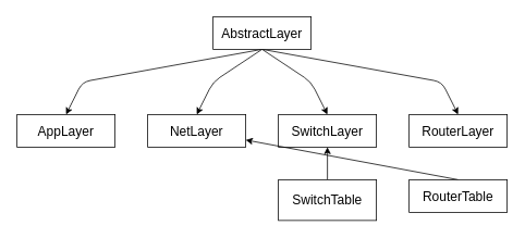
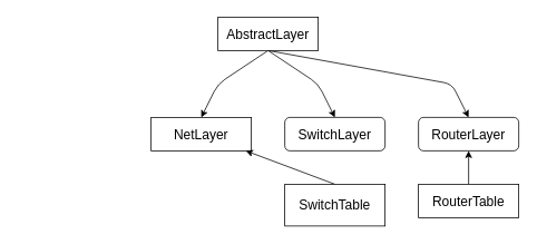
  <mxCell id="0" />
  <mxCell id="1" parent="0" />
- <mxCell id="2" style="edgeStyle=none;rounded=1;html=1;exitX=0.5;exitY=1;exitDx=0;exitDy=0;entryX=0.5;entryY=0;entryDx=0;entryDy=0;" parent="1" source="6" target="7" edge="1"><mxGeometry relative="1" as="geometry"><Array as="points"><mxPoint x="100" y="100" /></Array></mxGeometry></mxCell>
  <mxCell id="3" style="edgeStyle=none;rounded=1;html=1;exitX=0.5;exitY=1;exitDx=0;exitDy=0;entryX=0.5;entryY=0;entryDx=0;entryDy=0;" parent="1" source="6" target="8" edge="1"><mxGeometry relative="1" as="geometry"><Array as="points"><mxPoint x="260" y="100" /></Array></mxGeometry></mxCell>
  <mxCell id="4" style="edgeStyle=none;rounded=1;html=1;exitX=0.5;exitY=1;exitDx=0;exitDy=0;entryX=0.5;entryY=0;entryDx=0;entryDy=0;" parent="1" source="6" target="9" edge="1"><mxGeometry relative="1" as="geometry"><Array as="points"><mxPoint x="380" y="100" /></Array></mxGeometry></mxCell>
  <mxCell id="5" style="edgeStyle=none;rounded=1;html=1;exitX=0.5;exitY=1;exitDx=0;exitDy=0;entryX=0.5;entryY=0;entryDx=0;entryDy=0;" parent="1" source="6" target="10" edge="1"><mxGeometry relative="1" as="geometry"><Array as="points"><mxPoint x="540" y="100" /></Array></mxGeometry></mxCell>
  <mxCell id="6" value="&lt;font style=&quot;font-size: 16px&quot;&gt;AbstractLayer&lt;/font&gt;" style="rounded=0;whiteSpace=wrap;html=1;" parent="1" vertex="1"><mxGeometry x="260" y="20" width="120" height="40" as="geometry" /></mxCell>
- <mxCell id="7" value="&lt;font style=&quot;font-size: 16px&quot;&gt;AppLayer&lt;/font&gt;" style="rounded=0;whiteSpace=wrap;html=1;" parent="1" vertex="1"><mxGeometry x="20" y="140" width="120" height="40" as="geometry" /></mxCell>
  <mxCell id="8" value="&lt;font style=&quot;font-size: 16px&quot;&gt;NetLayer&lt;/font&gt;" style="rounded=0;whiteSpace=wrap;html=1;" parent="1" vertex="1"><mxGeometry x="180" y="140" width="120" height="40" as="geometry" /></mxCell>
- <mxCell id="9" value="&lt;font style=&quot;font-size: 16px&quot;&gt;SwitchLayer&lt;/font&gt;" style="rounded=0;whiteSpace=wrap;html=1;" parent="1" vertex="1"><mxGeometry x="340" y="140" width="120" height="40" as="geometry" /></mxCell>
- <mxCell id="10" value="&lt;font style=&quot;font-size: 16px&quot;&gt;RouterLayer&lt;/font&gt;" style="rounded=0;whiteSpace=wrap;html=1;" parent="1" vertex="1"><mxGeometry x="500" y="140" width="120" height="40" as="geometry" /></mxCell>
- <mxCell id="11" style="edgeStyle=none;html=1;exitX=0.5;exitY=0;exitDx=0;exitDy=0;" parent="1" source="12" target="8" edge="1"><mxGeometry relative="1" as="geometry" /></mxCell>
+ <mxCell id="9" value="&lt;font style=&quot;font-size: 16px&quot;&gt;SwitchLayer&lt;/font&gt;" style="whiteSpace=wrap;html=1;rounded=1;" parent="1" vertex="1"><mxGeometry x="340" y="140" width="120" height="40" as="geometry" /></mxCell>
+ <mxCell id="10" value="&lt;font style=&quot;font-size: 16px&quot;&gt;RouterLayer&lt;/font&gt;" style="whiteSpace=wrap;html=1;rounded=1;" parent="1" vertex="1"><mxGeometry x="500" y="140" width="120" height="40" as="geometry" /></mxCell>
+ <mxCell id="11" style="edgeStyle=none;html=1;exitX=0.5;exitY=0;exitDx=0;exitDy=0;entryX=0.5;entryY=1;entryDx=0;entryDy=0;" parent="1" source="12" target="10" edge="1"><mxGeometry relative="1" as="geometry" /></mxCell>
  <mxCell id="12" value="&lt;font style=&quot;font-size: 16px&quot;&gt;RouterTable&lt;/font&gt;" style="rounded=0;whiteSpace=wrap;html=1;" parent="1" vertex="1"><mxGeometry x="500" y="220" width="120" height="40" as="geometry" /></mxCell>
- <mxCell id="13" style="edgeStyle=none;html=1;exitX=0.5;exitY=0;exitDx=0;exitDy=0;entryX=0.5;entryY=1;entryDx=0;entryDy=0;" parent="1" source="14" target="9" edge="1"><mxGeometry relative="1" as="geometry" /></mxCell>
+ <mxCell id="13" style="edgeStyle=none;html=1;exitX=0.5;exitY=0;exitDx=0;exitDy=0;" parent="1" source="14" target="8" edge="1"><mxGeometry relative="1" as="geometry" /></mxCell>
  <mxCell id="14" value="&lt;font style=&quot;font-size: 16px&quot;&gt;SwitchTable&lt;br&gt;&lt;/font&gt;" style="rounded=0;whiteSpace=wrap;html=1;" parent="1" vertex="1"><mxGeometry x="340" y="220" width="120" height="50" as="geometry" /></mxCell>
